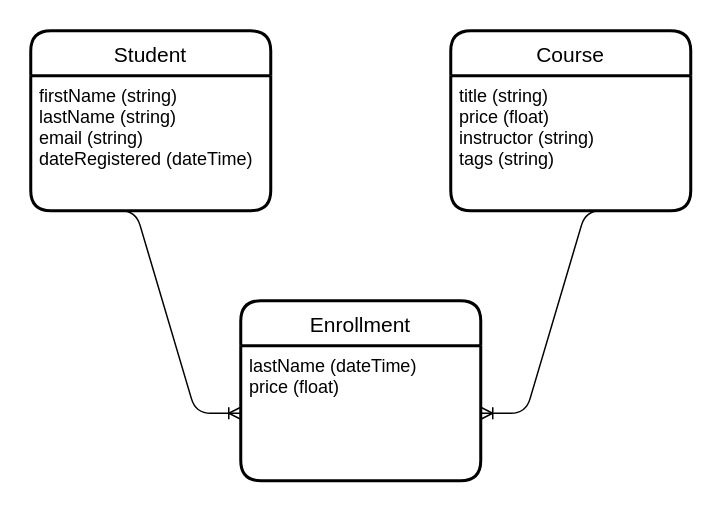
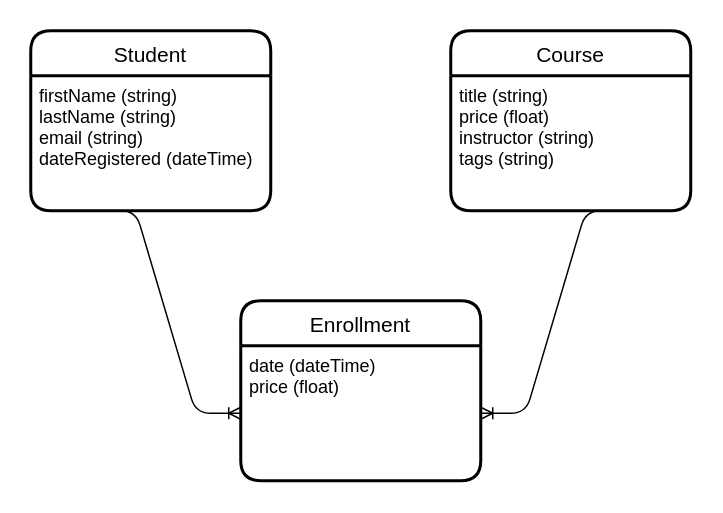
  <mxCell id="0" />
  <mxCell id="1" parent="0" />
  <mxCell id="2" value="Student" style="swimlane;childLayout=stackLayout;horizontal=1;startSize=30;horizontalStack=0;rounded=1;fontSize=14;fontStyle=0;strokeWidth=2;resizeParent=0;resizeLast=1;shadow=0;dashed=0;align=center;labelBackgroundColor=none;" vertex="1" parent="1"><mxGeometry x="20" y="20" width="160" height="120" as="geometry" /></mxCell>
  <mxCell id="3" value="firstName (string)&#10;lastName (string)&#10;email (string)&#10;dateRegistered (dateTime)" style="align=left;strokeColor=none;fillColor=none;spacingLeft=4;fontSize=12;verticalAlign=top;resizable=0;rotatable=0;part=1;" vertex="1" parent="2"><mxGeometry y="30" width="160" height="90" as="geometry" /></mxCell>
  <mxCell id="4" value="Course" style="swimlane;childLayout=stackLayout;horizontal=1;startSize=30;horizontalStack=0;rounded=1;fontSize=14;fontStyle=0;strokeWidth=2;resizeParent=0;resizeLast=1;shadow=0;dashed=0;align=center;labelBackgroundColor=none;" vertex="1" parent="1"><mxGeometry x="300" y="20" width="160" height="120" as="geometry" /></mxCell>
  <mxCell id="5" value="title (string)&#10;price (float)&#10;instructor (string)&#10;tags (string)" style="align=left;strokeColor=none;fillColor=none;spacingLeft=4;fontSize=12;verticalAlign=top;resizable=0;rotatable=0;part=1;labelBackgroundColor=none;" vertex="1" parent="4"><mxGeometry y="30" width="160" height="90" as="geometry" /></mxCell>
  <mxCell id="6" value="Enrollment" style="swimlane;childLayout=stackLayout;horizontal=1;startSize=30;horizontalStack=0;rounded=1;fontSize=14;fontStyle=0;strokeWidth=2;resizeParent=0;resizeLast=1;shadow=0;dashed=0;align=center;labelBackgroundColor=none;" vertex="1" parent="1"><mxGeometry x="160" y="200" width="160" height="120" as="geometry" /></mxCell>
- <mxCell id="7" value="lastName (dateTime)&#10;price (float)" style="align=left;strokeColor=none;fillColor=none;spacingLeft=4;fontSize=12;verticalAlign=top;resizable=0;rotatable=0;part=1;labelBackgroundColor=none;" vertex="1" parent="6"><mxGeometry y="30" width="160" height="90" as="geometry" /></mxCell>
+ <mxCell id="7" value="date (dateTime)&#10;price (float)" style="align=left;strokeColor=none;fillColor=none;spacingLeft=4;fontSize=12;verticalAlign=top;resizable=0;rotatable=0;part=1;labelBackgroundColor=none;" vertex="1" parent="6"><mxGeometry y="30" width="160" height="90" as="geometry" /></mxCell>
  <mxCell id="8" value="" style="edgeStyle=entityRelationEdgeStyle;fontSize=12;html=1;endArrow=ERoneToMany;rounded=1;exitX=0.25;exitY=1;exitDx=0;exitDy=0;" edge="1" parent="1" source="3" target="7"><mxGeometry width="100" height="100" relative="1" as="geometry"><mxPoint x="40" y="280" as="sourcePoint" /><mxPoint x="140" y="180" as="targetPoint" /></mxGeometry></mxCell>
  <mxCell id="9" value="" style="edgeStyle=entityRelationEdgeStyle;fontSize=12;html=1;endArrow=ERoneToMany;exitX=0.75;exitY=1;exitDx=0;exitDy=0;entryX=1;entryY=0.5;entryDx=0;entryDy=0;rounded=1;" edge="1" parent="1" source="5" target="7"><mxGeometry width="100" height="100" relative="1" as="geometry"><mxPoint x="450" y="350" as="sourcePoint" /><mxPoint x="550" y="250" as="targetPoint" /></mxGeometry></mxCell>
